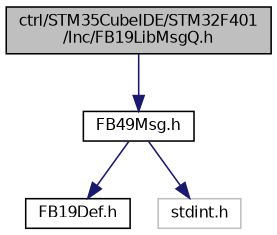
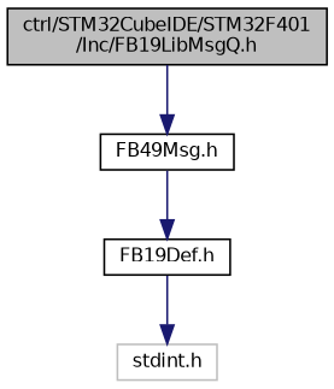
  digraph {
    node [color=black fillcolor=white fontname=Helvetica fontsize=10 shape=record style=filled]
    edge [color=midnightblue fontname=Helvetica fontsize=10 labelfontname=Helvetica labelfontsize=10 style=solid]
-   n1 [fillcolor=grey75 fontcolor=black height=0.2 label="ctrl/STM35CubeIDE/STM32F401\l/Inc/FB19LibMsgQ.h" width=0.4]
+   n1 [fillcolor=grey75 fontcolor=black height=0.2 label="ctrl/STM32CubeIDE/STM32F401\l/Inc/FB19LibMsgQ.h" width=0.4]
    n2 [height=0.2 label="FB49Msg.h" width=0.4]
    n3 [height=0.2 label="FB19Def.h" width=0.4]
    n4 [color=grey75 height=0.2 label="stdint.h" width=0.4]
    n1 -> n2
    n2 -> n3
-   n2 -> n4
+   n3 -> n4
  }
